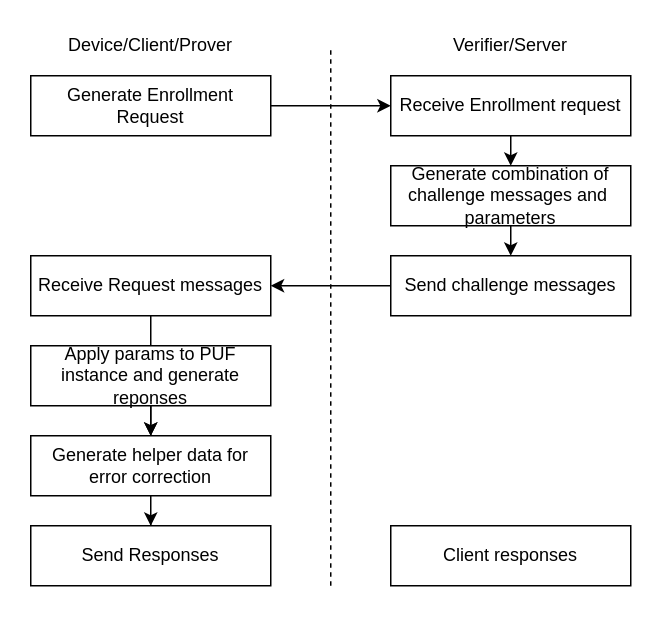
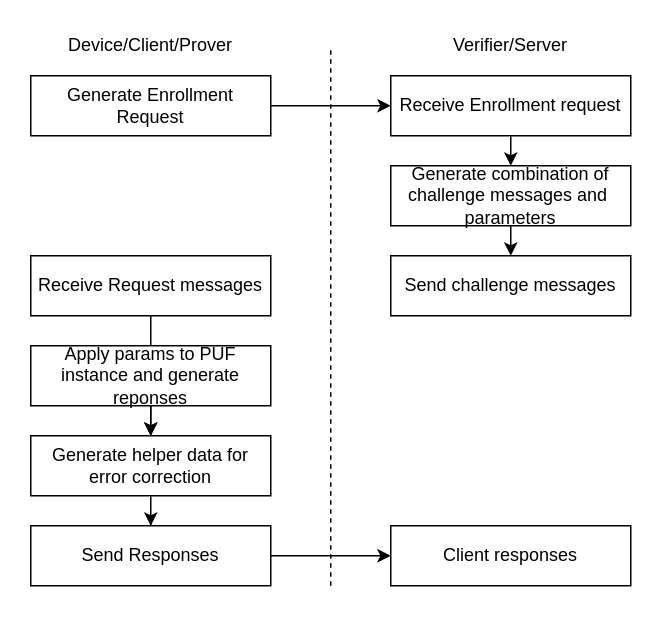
  <mxCell id="0" />
  <mxCell id="1" parent="0" />
  <mxCell id="2" value="" style="endArrow=none;dashed=1;html=1;" edge="1" parent="1"><mxGeometry width="50" height="50" relative="1" as="geometry"><mxPoint x="220" y="390" as="sourcePoint" /><mxPoint x="220" y="30" as="targetPoint" /></mxGeometry></mxCell>
  <mxCell id="3" style="edgeStyle=orthogonalEdgeStyle;rounded=0;orthogonalLoop=1;jettySize=auto;html=1;" edge="1" parent="1" source="4" target="6"><mxGeometry relative="1" as="geometry" /></mxCell>
  <mxCell id="4" value="Generate Enrollment Request" style="rounded=0;whiteSpace=wrap;html=1;" vertex="1" parent="1"><mxGeometry x="20" y="50" width="160" height="40" as="geometry" /></mxCell>
  <mxCell id="5" style="edgeStyle=orthogonalEdgeStyle;rounded=0;orthogonalLoop=1;jettySize=auto;html=1;exitX=0.5;exitY=1;exitDx=0;exitDy=0;entryX=0.5;entryY=0;entryDx=0;entryDy=0;" edge="1" parent="1" source="6" target="8"><mxGeometry relative="1" as="geometry" /></mxCell>
  <mxCell id="6" value="Receive Enrollment request" style="rounded=0;whiteSpace=wrap;html=1;" vertex="1" parent="1"><mxGeometry x="260" y="50" width="160" height="40" as="geometry" /></mxCell>
  <mxCell id="7" style="edgeStyle=orthogonalEdgeStyle;rounded=0;orthogonalLoop=1;jettySize=auto;html=1;exitX=0.5;exitY=1;exitDx=0;exitDy=0;entryX=0.5;entryY=0;entryDx=0;entryDy=0;" edge="1" parent="1" source="8" target="10"><mxGeometry relative="1" as="geometry" /></mxCell>
  <mxCell id="8" value="Generate combination of challenge messages and&amp;nbsp; parameters" style="rounded=0;whiteSpace=wrap;html=1;" vertex="1" parent="1"><mxGeometry x="260" y="110" width="160" height="40" as="geometry" /></mxCell>
- <mxCell id="9" style="edgeStyle=orthogonalEdgeStyle;rounded=0;orthogonalLoop=1;jettySize=auto;html=1;entryX=1;entryY=0.5;entryDx=0;entryDy=0;" edge="1" parent="1" source="10" target="12"><mxGeometry relative="1" as="geometry" /></mxCell>
  <mxCell id="10" value="Send challenge messages" style="rounded=0;whiteSpace=wrap;html=1;" vertex="1" parent="1"><mxGeometry x="260" y="170" width="160" height="40" as="geometry" /></mxCell>
  <mxCell id="11" style="edgeStyle=orthogonalEdgeStyle;rounded=0;orthogonalLoop=1;jettySize=auto;html=1;" edge="1" parent="1" source="12"><mxGeometry relative="1" as="geometry"><mxPoint x="100" y="290" as="targetPoint" /></mxGeometry></mxCell>
  <mxCell id="12" value="Receive Request messages" style="rounded=0;whiteSpace=wrap;html=1;" vertex="1" parent="1"><mxGeometry x="20" y="170" width="160" height="40" as="geometry" /></mxCell>
  <mxCell id="13" style="edgeStyle=orthogonalEdgeStyle;rounded=0;orthogonalLoop=1;jettySize=auto;html=1;entryX=0.5;entryY=0;entryDx=0;entryDy=0;" edge="1" parent="1" source="14" target="16"><mxGeometry relative="1" as="geometry" /></mxCell>
  <mxCell id="14" value="Apply params to PUF instance and generate reponses" style="rounded=0;whiteSpace=wrap;html=1;" vertex="1" parent="1"><mxGeometry x="20" y="230" width="160" height="40" as="geometry" /></mxCell>
  <mxCell id="15" style="edgeStyle=orthogonalEdgeStyle;rounded=0;orthogonalLoop=1;jettySize=auto;html=1;entryX=0.5;entryY=0;entryDx=0;entryDy=0;" edge="1" parent="1" source="16" target="18"><mxGeometry relative="1" as="geometry" /></mxCell>
  <mxCell id="16" value="Generate helper data for error correction" style="rounded=0;whiteSpace=wrap;html=1;" vertex="1" parent="1"><mxGeometry x="20" y="290" width="160" height="40" as="geometry" /></mxCell>
+ <mxCell id="17" style="edgeStyle=orthogonalEdgeStyle;rounded=0;orthogonalLoop=1;jettySize=auto;html=1;entryX=0;entryY=0.5;entryDx=0;entryDy=0;" edge="1" parent="1" source="18" target="19"><mxGeometry relative="1" as="geometry" /></mxCell>
  <mxCell id="18" value="Send Responses" style="rounded=0;whiteSpace=wrap;html=1;" vertex="1" parent="1"><mxGeometry x="20" y="350" width="160" height="40" as="geometry" /></mxCell>
  <mxCell id="19" value="Client responses" style="rounded=0;whiteSpace=wrap;html=1;" vertex="1" parent="1"><mxGeometry x="260" y="350" width="160" height="40" as="geometry" /></mxCell>
  <mxCell id="20" value="Device/Client/Prover" style="text;html=1;strokeColor=none;fillColor=none;align=center;verticalAlign=middle;whiteSpace=wrap;rounded=0;" vertex="1" parent="1"><mxGeometry x="80" y="20" width="40" height="20" as="geometry" /></mxCell>
  <mxCell id="21" value="Verifier/Server" style="text;html=1;strokeColor=none;fillColor=none;align=center;verticalAlign=middle;whiteSpace=wrap;rounded=0;" vertex="1" parent="1"><mxGeometry x="320" y="20" width="40" height="20" as="geometry" /></mxCell>
